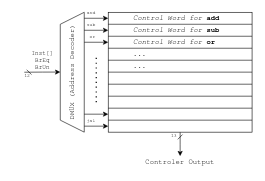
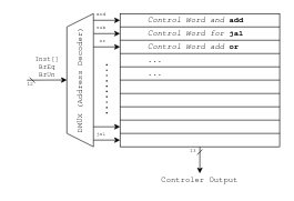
  <mxCell id="0" />
  <mxCell id="1" parent="0" />
  <mxCell id="2" value="&lt;font style=&quot;font-size: 10px;&quot;&gt;Inst[]&lt;/font&gt;&lt;div style=&quot;font-size: 10px;&quot;&gt;&lt;font style=&quot;font-size: 10px;&quot;&gt;BrEq&lt;/font&gt;&lt;/div&gt;&lt;div style=&quot;font-size: 10px;&quot;&gt;&lt;font style=&quot;font-size: 10px;&quot;&gt;BrUn&lt;/font&gt;&lt;/div&gt;" style="edgeStyle=orthogonalEdgeStyle;rounded=0;orthogonalLoop=1;jettySize=auto;html=1;endArrow=dash;endFill=0;startArrow=classic;startFill=1;jumpSize=6;verticalAlign=bottom;fontSize=10;fontFamily=FreeMono;" edge="1" parent="1"><mxGeometry relative="1" as="geometry"><mxPoint x="40" y="120" as="targetPoint" /><mxPoint x="100" y="119.75" as="sourcePoint" /><Array as="points"><mxPoint x="70" y="120" /><mxPoint x="40" y="120" /></Array></mxGeometry></mxCell>
  <mxCell id="3" value="&lt;font style=&quot;font-size: 12px;&quot;&gt;DMUX (Address Decoder)&lt;/font&gt;" style="shape=trapezoid;perimeter=trapezoidPerimeter;whiteSpace=wrap;html=1;fixedSize=1;rotation=-90;fontSize=10;fontFamily=FreeMono;" vertex="1" parent="1"><mxGeometry x="20" y="100" width="200" height="40" as="geometry" /></mxCell>
  <mxCell id="4" value="&lt;font style=&quot;font-size: 8px;&quot;&gt;12&lt;/font&gt;" style="text;strokeColor=none;align=center;fillColor=none;html=1;verticalAlign=middle;whiteSpace=wrap;rounded=0;fontFamily=FreeMono;" vertex="1" parent="1"><mxGeometry x="40" y="120" width="10" height="10" as="geometry" /></mxCell>
  <mxCell id="5" style="edgeStyle=orthogonalEdgeStyle;rounded=0;orthogonalLoop=1;jettySize=auto;html=1;startArrow=dash;startFill=0;" edge="1" parent="1" source="6"><mxGeometry relative="1" as="geometry"><mxPoint x="300" y="260" as="targetPoint" /></mxGeometry></mxCell>
  <mxCell id="6" value="" style="rounded=0;whiteSpace=wrap;html=1;" vertex="1" parent="1"><mxGeometry x="180" y="20" width="240" height="200" as="geometry" /></mxCell>
  <mxCell id="7" value="" style="endArrow=none;html=1;rounded=0;" edge="1" parent="1"><mxGeometry width="50" height="50" relative="1" as="geometry"><mxPoint x="180" y="40" as="sourcePoint" /><mxPoint x="420" y="40" as="targetPoint" /></mxGeometry></mxCell>
  <mxCell id="8" value="" style="endArrow=none;html=1;rounded=0;" edge="1" parent="1"><mxGeometry width="50" height="50" relative="1" as="geometry"><mxPoint x="180" y="60" as="sourcePoint" /><mxPoint x="420" y="60" as="targetPoint" /></mxGeometry></mxCell>
  <mxCell id="9" value="" style="endArrow=none;html=1;rounded=0;" edge="1" parent="1"><mxGeometry width="50" height="50" relative="1" as="geometry"><mxPoint x="180" y="80" as="sourcePoint" /><mxPoint x="420" y="80" as="targetPoint" /></mxGeometry></mxCell>
  <mxCell id="10" value="" style="endArrow=none;html=1;rounded=0;" edge="1" parent="1"><mxGeometry width="50" height="50" relative="1" as="geometry"><mxPoint x="180" y="100" as="sourcePoint" /><mxPoint x="420" y="100" as="targetPoint" /></mxGeometry></mxCell>
  <mxCell id="11" value="" style="endArrow=none;html=1;rounded=0;" edge="1" parent="1"><mxGeometry width="50" height="50" relative="1" as="geometry"><mxPoint x="180" y="119.87" as="sourcePoint" /><mxPoint x="420" y="119.87" as="targetPoint" /></mxGeometry></mxCell>
  <mxCell id="12" value="" style="endArrow=none;html=1;rounded=0;" edge="1" parent="1"><mxGeometry width="50" height="50" relative="1" as="geometry"><mxPoint x="180" y="140" as="sourcePoint" /><mxPoint x="420" y="140" as="targetPoint" /></mxGeometry></mxCell>
  <mxCell id="13" value="" style="endArrow=none;html=1;rounded=0;" edge="1" parent="1"><mxGeometry width="50" height="50" relative="1" as="geometry"><mxPoint x="180" y="160" as="sourcePoint" /><mxPoint x="420" y="160" as="targetPoint" /></mxGeometry></mxCell>
  <mxCell id="14" value="" style="endArrow=none;html=1;rounded=0;" edge="1" parent="1"><mxGeometry width="50" height="50" relative="1" as="geometry"><mxPoint x="180" y="180" as="sourcePoint" /><mxPoint x="420" y="180" as="targetPoint" /></mxGeometry></mxCell>
  <mxCell id="15" value="" style="endArrow=none;html=1;rounded=0;" edge="1" parent="1"><mxGeometry width="50" height="50" relative="1" as="geometry"><mxPoint x="180" y="200" as="sourcePoint" /><mxPoint x="420" y="200" as="targetPoint" /></mxGeometry></mxCell>
  <mxCell id="16" value="&lt;font style=&quot;font-size: 8px;&quot; face=&quot;FreeMono&quot;&gt;and&lt;/font&gt;" style="endArrow=classic;html=1;rounded=0;exitX=0.95;exitY=1;exitDx=0;exitDy=0;exitPerimeter=0;verticalAlign=bottom;align=right;" edge="1" parent="1" source="3"><mxGeometry width="50" height="50" relative="1" as="geometry"><mxPoint x="160" y="80" as="sourcePoint" /><mxPoint x="180" y="30" as="targetPoint" /></mxGeometry></mxCell>
  <mxCell id="17" value="&lt;font style=&quot;font-size: 8px;&quot; face=&quot;FreeMono&quot;&gt;sub&lt;/font&gt;" style="endArrow=classic;html=1;rounded=0;exitX=0.95;exitY=1;exitDx=0;exitDy=0;exitPerimeter=0;verticalAlign=bottom;align=right;" edge="1" parent="1"><mxGeometry width="50" height="50" relative="1" as="geometry"><mxPoint x="140" y="50" as="sourcePoint" /><mxPoint x="180" y="50" as="targetPoint" /></mxGeometry></mxCell>
  <mxCell id="18" value="&lt;font style=&quot;font-size: 8px;&quot; face=&quot;FreeMono&quot;&gt;or&lt;/font&gt;" style="endArrow=classic;html=1;rounded=0;exitX=0.95;exitY=1;exitDx=0;exitDy=0;exitPerimeter=0;verticalAlign=bottom;align=right;" edge="1" parent="1"><mxGeometry width="50" height="50" relative="1" as="geometry"><mxPoint x="140" y="70" as="sourcePoint" /><mxPoint x="180" y="70" as="targetPoint" /></mxGeometry></mxCell>
  <mxCell id="19" value="" style="endArrow=none;dashed=1;html=1;dashPattern=1 3;strokeWidth=2;rounded=0;" edge="1" parent="1"><mxGeometry width="50" height="50" relative="1" as="geometry"><mxPoint x="160" y="170" as="sourcePoint" /><mxPoint x="160" y="90" as="targetPoint" /></mxGeometry></mxCell>
  <mxCell id="20" value="" style="endArrow=classic;html=1;rounded=0;exitX=0.95;exitY=1;exitDx=0;exitDy=0;exitPerimeter=0;verticalAlign=bottom;align=right;" edge="1" parent="1"><mxGeometry width="50" height="50" relative="1" as="geometry"><mxPoint x="140" y="190" as="sourcePoint" /><mxPoint x="180" y="190" as="targetPoint" /></mxGeometry></mxCell>
  <mxCell id="21" value="&lt;font style=&quot;font-size: 8px;&quot; face=&quot;FreeMono&quot;&gt;jal&lt;/font&gt;" style="endArrow=classic;html=1;rounded=0;exitX=0.95;exitY=1;exitDx=0;exitDy=0;exitPerimeter=0;verticalAlign=bottom;align=right;" edge="1" parent="1"><mxGeometry width="50" height="50" relative="1" as="geometry"><mxPoint x="140" y="210" as="sourcePoint" /><mxPoint x="180" y="210" as="targetPoint" /></mxGeometry></mxCell>
- <mxCell id="22" value="&lt;font face=&quot;FreeMono&quot;&gt;&lt;i&gt;Control Word for&lt;/i&gt; &lt;b&gt;add&lt;/b&gt;&lt;/font&gt;" style="text;strokeColor=none;align=left;fillColor=none;html=1;verticalAlign=middle;whiteSpace=wrap;rounded=0;" vertex="1" parent="1"><mxGeometry x="220" y="20" width="160" height="20" as="geometry" /></mxCell>
- <mxCell id="23" value="&lt;font face=&quot;FreeMono&quot;&gt;&lt;i&gt;Control Word for&lt;/i&gt; &lt;b&gt;sub&lt;/b&gt;&lt;/font&gt;" style="text;strokeColor=none;align=left;fillColor=none;html=1;verticalAlign=middle;whiteSpace=wrap;rounded=0;" vertex="1" parent="1"><mxGeometry x="220" y="40" width="160" height="20" as="geometry" /></mxCell>
- <mxCell id="24" value="&lt;font face=&quot;FreeMono&quot;&gt;&lt;i&gt;Control Word for&lt;/i&gt; &lt;b&gt;or&lt;/b&gt;&lt;/font&gt;" style="text;strokeColor=none;align=left;fillColor=none;html=1;verticalAlign=middle;whiteSpace=wrap;rounded=0;" vertex="1" parent="1"><mxGeometry x="220" y="60" width="160" height="20" as="geometry" /></mxCell>
+ <mxCell id="22" value="&lt;font face=&quot;FreeMono&quot;&gt;&lt;i&gt;Control Word and&lt;/i&gt; &lt;b&gt;add&lt;/b&gt;&lt;/font&gt;" style="text;strokeColor=none;align=left;fillColor=none;html=1;verticalAlign=middle;whiteSpace=wrap;rounded=0;" vertex="1" parent="1"><mxGeometry x="220" y="20" width="160" height="20" as="geometry" /></mxCell>
+ <mxCell id="23" value="&lt;font face=&quot;FreeMono&quot;&gt;&lt;i&gt;Control Word for&lt;/i&gt; &lt;b&gt;jal&lt;/b&gt;&lt;/font&gt;" style="text;strokeColor=none;align=left;fillColor=none;html=1;verticalAlign=middle;whiteSpace=wrap;rounded=0;" vertex="1" parent="1"><mxGeometry x="220" y="40" width="160" height="20" as="geometry" /></mxCell>
+ <mxCell id="24" value="&lt;font face=&quot;FreeMono&quot;&gt;&lt;i&gt;Control Word add&lt;/i&gt; &lt;b&gt;or&lt;/b&gt;&lt;/font&gt;" style="text;strokeColor=none;align=left;fillColor=none;html=1;verticalAlign=middle;whiteSpace=wrap;rounded=0;" vertex="1" parent="1"><mxGeometry x="220" y="60" width="160" height="20" as="geometry" /></mxCell>
  <mxCell id="25" value="&lt;font face=&quot;FreeMono&quot;&gt;...&lt;/font&gt;" style="text;strokeColor=none;align=left;fillColor=none;html=1;verticalAlign=middle;whiteSpace=wrap;rounded=0;" vertex="1" parent="1"><mxGeometry x="220" y="80" width="160" height="20" as="geometry" /></mxCell>
  <mxCell id="26" value="&lt;font face=&quot;FreeMono&quot;&gt;...&lt;/font&gt;" style="text;strokeColor=none;align=left;fillColor=none;html=1;verticalAlign=middle;whiteSpace=wrap;rounded=0;" vertex="1" parent="1"><mxGeometry x="220" y="100" width="160" height="20" as="geometry" /></mxCell>
  <mxCell id="27" value="&lt;font style=&quot;font-size: 8px;&quot;&gt;13&lt;/font&gt;" style="text;strokeColor=none;align=center;fillColor=none;html=1;verticalAlign=middle;whiteSpace=wrap;rounded=0;fontFamily=FreeMono;" vertex="1" parent="1"><mxGeometry x="285" y="220" width="10" height="10" as="geometry" /></mxCell>
  <mxCell id="28" value="&lt;font face=&quot;FreeMono&quot;&gt;Controler Output&lt;/font&gt;" style="text;strokeColor=none;align=center;fillColor=none;html=1;verticalAlign=middle;whiteSpace=wrap;rounded=0;" vertex="1" parent="1"><mxGeometry x="220" y="260" width="160" height="20" as="geometry" /></mxCell>
